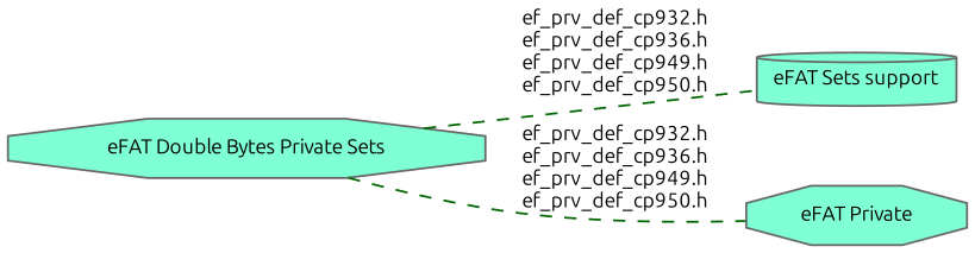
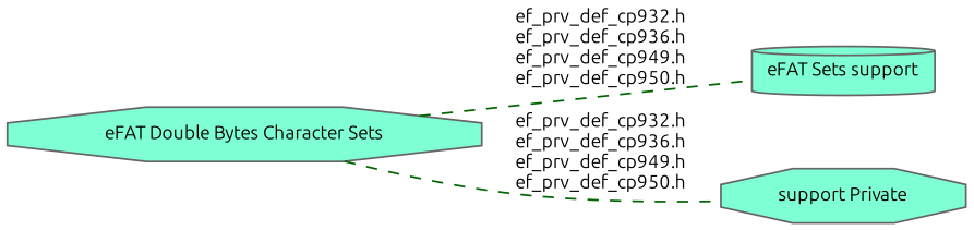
  digraph {
    fontname=Ubuntu
    rankdir=LR
    node [color=grey40 fillcolor=aquamarine fontname=Ubuntu fontsize=10 shape=octagon style=filled]
    edge [color=darkgreen dir=none fontname=Ubuntu fontsize=10 labelfontname=Helvetica labelfontsize=10 shape=plaintext style=dashed]
-   n1 [color=gray40 fontcolor=black height=0.2 label="eFAT Double Bytes Private Sets" width=0.4]
+   n1 [color=gray40 fontcolor=black height=0.2 label="eFAT Double Bytes Character Sets" width=0.4]
    n2 [height=0.2 label="eFAT Sets support" shape=cylinder width=0.4]
-   n3 [height=0.2 label="eFAT Private" width=0.4]
+   n3 [height=0.2 label="support Private" width=0.4]
    n1 -> n2 [label="ef_prv_def_cp932.h\nef_prv_def_cp936.h\nef_prv_def_cp949.h\nef_prv_def_cp950.h"]
    n1 -> n3 [label="ef_prv_def_cp932.h\nef_prv_def_cp936.h\nef_prv_def_cp949.h\nef_prv_def_cp950.h"]
  }
